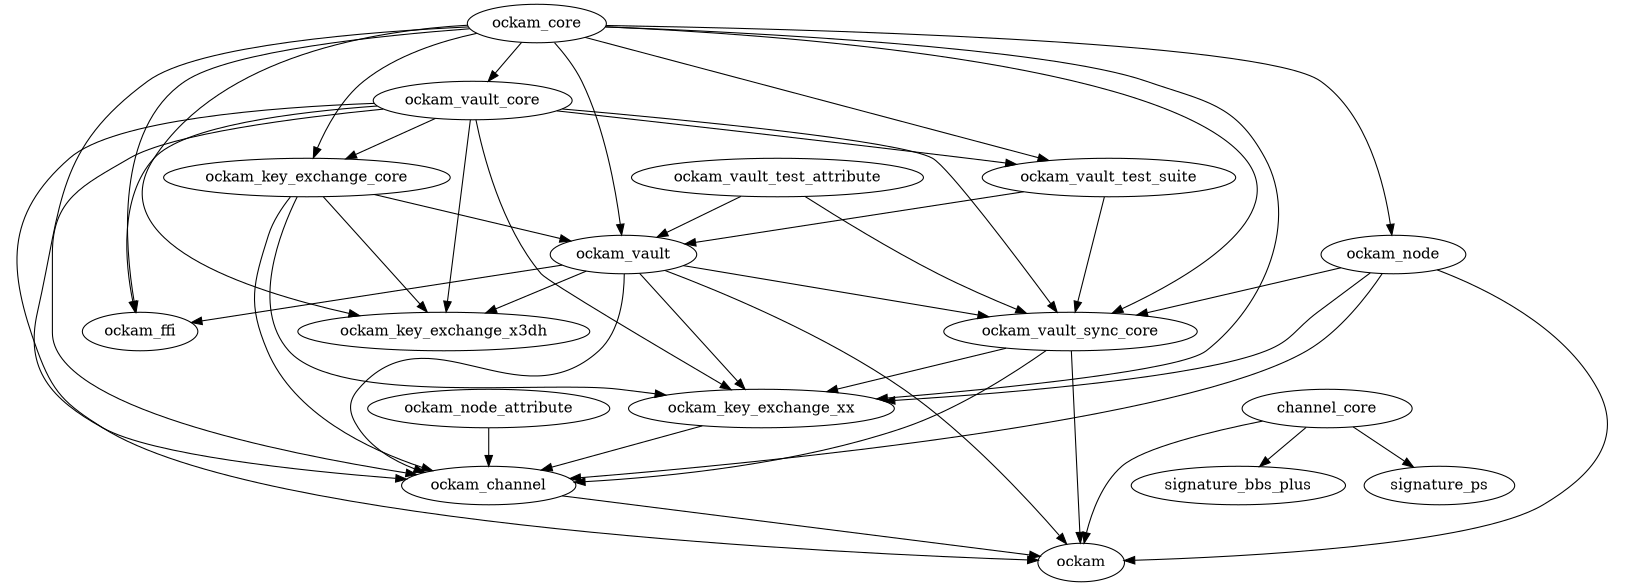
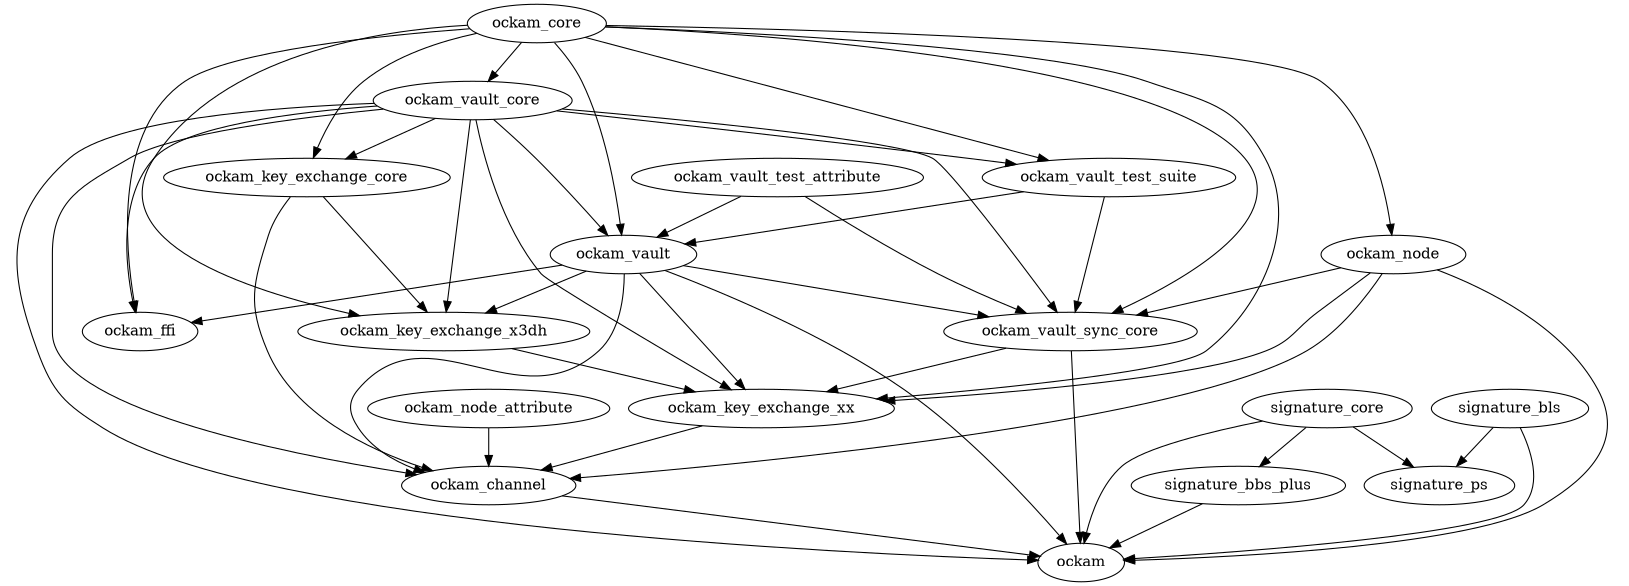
  digraph {
    ockam_core
    ockam_ffi
    ockam_key_exchange_core
    ockam_key_exchange_x3dh
    ockam_key_exchange_xx
    ockam_channel
    ockam_node
    ockam_vault
    ockam_vault_core
    ockam_vault_sync_core
    ockam_vault_test_suite
    ockam
    ockam_node_attribute
    ockam_vault_test_attribute
    signature_bbs_plus
-   signature_core [label=channel_core]
+   signature_core
    signature_ps
+   signature_bls
    ockam_core -> ockam_ffi
    ockam_core -> ockam_key_exchange_core
    ockam_core -> ockam_key_exchange_x3dh
    ockam_core -> ockam_key_exchange_xx
-   ockam_core -> ockam_channel
    ockam_core -> ockam_node
    ockam_core -> ockam_vault
    ockam_core -> ockam_vault_core
    ockam_core -> ockam_vault_sync_core
    ockam_core -> ockam_vault_test_suite
    ockam_key_exchange_core -> ockam_key_exchange_x3dh
-   ockam_key_exchange_core -> ockam_key_exchange_xx
+   ockam_key_exchange_x3dh -> ockam_key_exchange_xx
    ockam_key_exchange_core -> ockam_channel
    ockam_key_exchange_xx -> ockam_channel
    ockam_channel -> ockam
    ockam_node -> ockam_key_exchange_xx
    ockam_node -> ockam_channel
    ockam_node -> ockam_vault_sync_core
    ockam_node -> ockam
    ockam_vault -> ockam_ffi
    ockam_vault -> ockam_key_exchange_x3dh
    ockam_vault -> ockam_key_exchange_xx
    ockam_vault -> ockam_channel
    ockam_vault -> ockam_vault_sync_core
    ockam_vault -> ockam
    ockam_vault_core -> ockam_ffi
    ockam_vault_core -> ockam_key_exchange_core
    ockam_vault_core -> ockam_key_exchange_x3dh
    ockam_vault_core -> ockam_key_exchange_xx
    ockam_vault_core -> ockam_channel
-   ockam_key_exchange_core -> ockam_vault
+   ockam_vault_core -> ockam_vault
    ockam_vault_core -> ockam_vault_sync_core
    ockam_vault_core -> ockam_vault_test_suite
    ockam_vault_core -> ockam
    ockam_vault_sync_core -> ockam_key_exchange_xx
-   ockam_vault_sync_core -> ockam_channel
    ockam_vault_sync_core -> ockam
    ockam_vault_test_suite -> ockam_vault
    ockam_vault_test_suite -> ockam_vault_sync_core
    ockam_node_attribute -> ockam_channel
    ockam_vault_test_attribute -> ockam_vault
    ockam_vault_test_attribute -> ockam_vault_sync_core
+   signature_bbs_plus -> ockam
    signature_core -> ockam
    signature_core -> signature_bbs_plus
    signature_core -> signature_ps
+   signature_bls -> ockam
+   signature_bls -> signature_ps
  }
